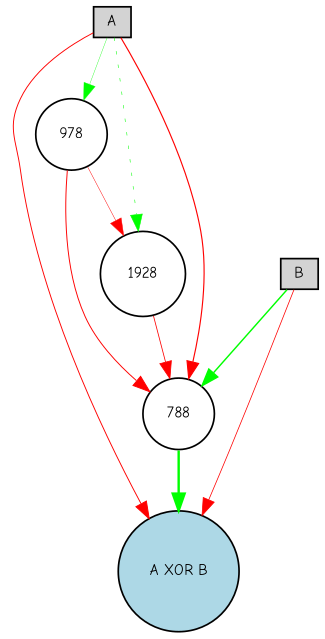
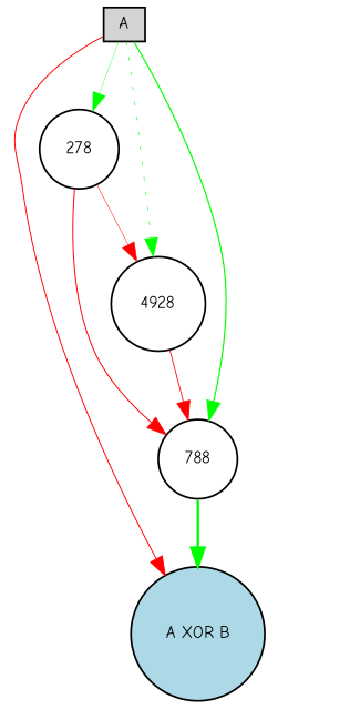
  digraph {
    fontname="Comic Neue"
    node [fillcolor=white fontname="Comic Neue" fontsize=9 shape=circle style=filled]
    edge [color=red fontname="Comic Neue" style=solid]
    A [fillcolor=lightgray height=0.2 shape=box width=0.2]
    "A XOR B" [fillcolor=lightblue height=0.2 width=0.2]
-   978 [height=0.2 width=0.2]
+   978 [height=0.2 width=0.2 label=278]
    788 [height=0.2 width=0.2]
-   1928 [height=0.2 width=0.2]
-   B [fillcolor=lightgray height=0.2 shape=box width=0.2]
+   1928 [height=0.2 width=0.2 label=4928]
    A -> "A XOR B" [penwidth=0.5491685618862167]
    A -> 978 [color=green penwidth=0.20285197496191013]
-   A -> 788 [penwidth=0.6699792121112501]
+   A -> 788 [color=green penwidth=0.6699792121112501]
    A -> 1928 [color=green penwidth=0.31487644317814056 style=dotted]
    978 -> 788 [penwidth=0.5604751696243998]
    978 -> 1928 [penwidth=0.26969692501516984]
    788 -> "A XOR B" [color=green penwidth=1.4094210733157846]
    1928 -> 788 [penwidth=0.4719222394636037]
-   B -> "A XOR B" [penwidth=0.44393010135746613]
-   B -> 788 [color=green penwidth=0.8467758715032382]
  }
